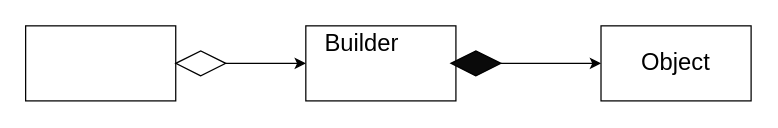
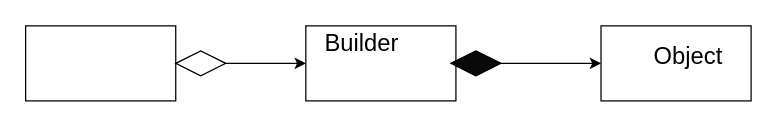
  <mxCell id="0" />
  <mxCell id="1" parent="0" />
  <mxCell id="2" value="" style="rounded=0;whiteSpace=wrap;html=1;" vertex="1" parent="1"><mxGeometry x="20" y="20" width="120" height="60" as="geometry" /></mxCell>
  <mxCell id="3" value="" style="rounded=0;whiteSpace=wrap;html=1;" vertex="1" parent="1"><mxGeometry x="244" y="20" width="120" height="60" as="geometry" /></mxCell>
  <mxCell id="4" value="" style="rounded=0;whiteSpace=wrap;html=1;" vertex="1" parent="1"><mxGeometry x="480" y="20" width="120" height="60" as="geometry" /></mxCell>
  <mxCell id="5" value="Builder" style="text;html=1;strokeColor=none;fillColor=none;align=center;verticalAlign=middle;whiteSpace=wrap;rounded=0;fontSize=19;" vertex="1" parent="1"><mxGeometry x="269" y="25" width="40" height="20" as="geometry" /></mxCell>
- <mxCell id="6" value="Object" style="text;html=1;strokeColor=none;fillColor=none;align=center;verticalAlign=middle;whiteSpace=wrap;rounded=0;fontSize=19;" vertex="1" parent="1"><mxGeometry x="520" y="40" width="40" height="20" as="geometry" /></mxCell>
+ <mxCell id="6" value="Object" style="text;html=1;strokeColor=none;fillColor=none;align=center;verticalAlign=middle;whiteSpace=wrap;rounded=0;fontSize=19;" vertex="1" parent="1"><mxGeometry x="530" y="35" width="40" height="20" as="geometry" /></mxCell>
  <mxCell id="7" style="edgeStyle=orthogonalEdgeStyle;rounded=0;orthogonalLoop=1;jettySize=auto;html=1;exitX=0;exitY=0.5;exitDx=0;exitDy=0;entryX=0;entryY=0.5;entryDx=0;entryDy=0;fontSize=19;" edge="1" parent="1" source="8" target="3"><mxGeometry relative="1" as="geometry" /></mxCell>
  <mxCell id="8" value="" style="rhombus;whiteSpace=wrap;html=1;fontSize=19;direction=south;rotation=90;" vertex="1" parent="1"><mxGeometry x="150" y="30" width="20" height="40" as="geometry" /></mxCell>
  <mxCell id="9" style="edgeStyle=orthogonalEdgeStyle;rounded=0;orthogonalLoop=1;jettySize=auto;html=1;exitX=0;exitY=0.5;exitDx=0;exitDy=0;fontSize=19;" edge="1" parent="1" source="10" target="4"><mxGeometry relative="1" as="geometry" /></mxCell>
  <mxCell id="10" value="" style="rhombus;whiteSpace=wrap;html=1;fontSize=19;direction=south;rotation=90;labelBackgroundColor=none;labelBorderColor=none;shadow=0;fillColor=#0A0A0A;" vertex="1" parent="1"><mxGeometry x="370" y="30" width="20" height="40" as="geometry" /></mxCell>
